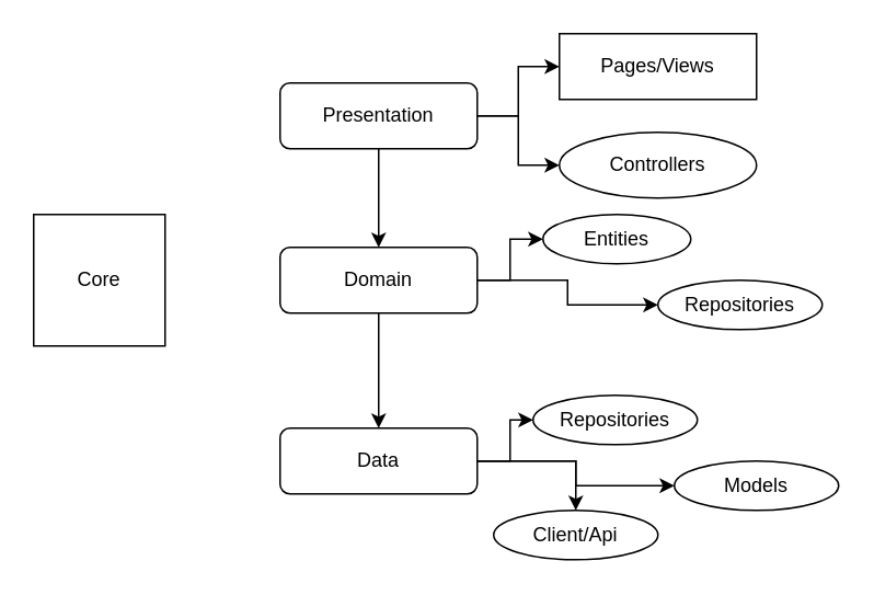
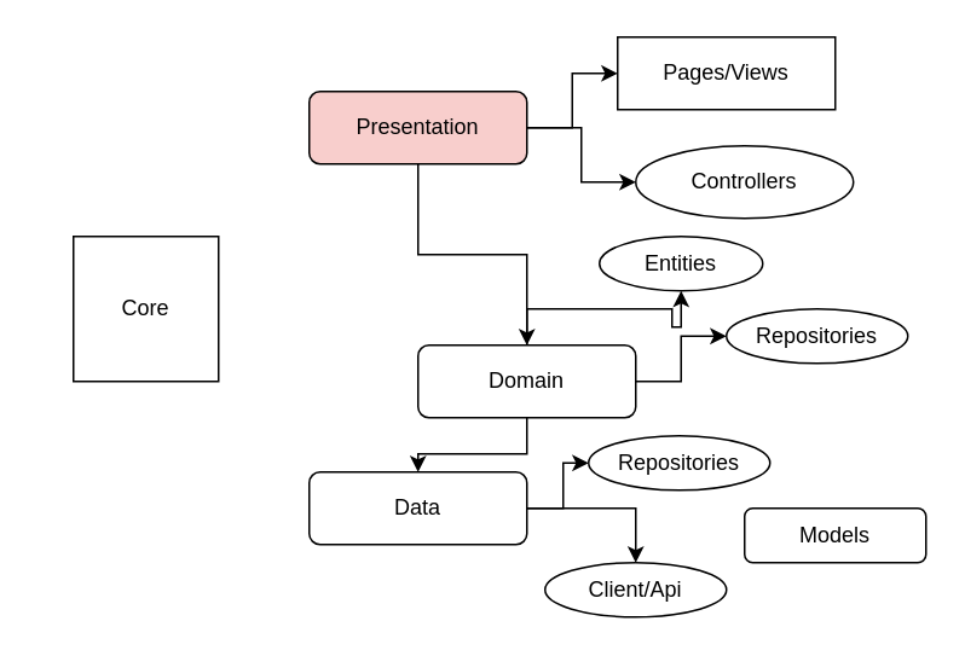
  <mxCell id="0" />
  <mxCell id="1" parent="0" />
  <mxCell id="2" value="" style="edgeStyle=orthogonalEdgeStyle;rounded=0;orthogonalLoop=1;jettySize=auto;html=1;entryX=0.5;entryY=0;entryDx=0;entryDy=0;" edge="1" parent="1" source="5" target="13"><mxGeometry relative="1" as="geometry"><mxPoint x="230" y="130" as="targetPoint" /></mxGeometry></mxCell>
  <mxCell id="3" value="" style="edgeStyle=orthogonalEdgeStyle;rounded=0;orthogonalLoop=1;jettySize=auto;html=1;" edge="1" parent="1" source="5" target="14"><mxGeometry relative="1" as="geometry" /></mxCell>
  <mxCell id="4" value="" style="edgeStyle=orthogonalEdgeStyle;rounded=0;orthogonalLoop=1;jettySize=auto;html=1;" edge="1" parent="1" source="5" target="15"><mxGeometry relative="1" as="geometry" /></mxCell>
- <mxCell id="5" value="Presentation" style="rounded=1;whiteSpace=wrap;html=1;fontSize=12;glass=0;strokeWidth=1;shadow=0;" parent="1" vertex="1"><mxGeometry x="170" y="50" width="120" height="40" as="geometry" /></mxCell>
+ <mxCell id="5" value="Presentation" style="rounded=1;whiteSpace=wrap;html=1;fontSize=12;glass=0;strokeWidth=1;shadow=0;fillColor=#f8cecc;" parent="1" vertex="1"><mxGeometry x="170" y="50" width="120" height="40" as="geometry" /></mxCell>
  <mxCell id="6" value="" style="edgeStyle=orthogonalEdgeStyle;rounded=0;orthogonalLoop=1;jettySize=auto;html=1;exitX=0.5;exitY=1;exitDx=0;exitDy=0;" edge="1" parent="1" source="13" target="10"><mxGeometry relative="1" as="geometry"><mxPoint x="230" y="290" as="sourcePoint" /></mxGeometry></mxCell>
  <mxCell id="7" value="" style="edgeStyle=orthogonalEdgeStyle;rounded=0;orthogonalLoop=1;jettySize=auto;html=1;" edge="1" parent="1" source="10" target="17"><mxGeometry relative="1" as="geometry" /></mxCell>
  <mxCell id="8" value="" style="edgeStyle=orthogonalEdgeStyle;rounded=0;orthogonalLoop=1;jettySize=auto;html=1;" edge="1" parent="1" source="10" target="18"><mxGeometry relative="1" as="geometry" /></mxCell>
- <mxCell id="9" value="" style="edgeStyle=orthogonalEdgeStyle;rounded=0;orthogonalLoop=1;jettySize=auto;html=1;" edge="1" parent="1" source="10" target="19"><mxGeometry relative="1" as="geometry" /></mxCell>
  <mxCell id="10" value="Data" style="whiteSpace=wrap;html=1;rounded=1;glass=0;strokeWidth=1;shadow=0;" vertex="1" parent="1"><mxGeometry x="170" y="260" width="120" height="40" as="geometry" /></mxCell>
  <mxCell id="11" value="" style="edgeStyle=orthogonalEdgeStyle;rounded=0;orthogonalLoop=1;jettySize=auto;html=1;" edge="1" parent="1" source="13" target="16"><mxGeometry relative="1" as="geometry" /></mxCell>
  <mxCell id="12" value="" style="edgeStyle=orthogonalEdgeStyle;rounded=0;orthogonalLoop=1;jettySize=auto;html=1;" edge="1" parent="1" source="13" target="21"><mxGeometry relative="1" as="geometry" /></mxCell>
- <mxCell id="13" value="Domain" style="rounded=1;whiteSpace=wrap;html=1;" vertex="1" parent="1"><mxGeometry x="170" y="150" width="120" height="40" as="geometry" /></mxCell>
+ <mxCell id="13" value="Domain" style="rounded=1;whiteSpace=wrap;html=1;" vertex="1" parent="1"><mxGeometry x="230" y="190" width="120" height="40" as="geometry" /></mxCell>
  <mxCell id="14" value="Pages/Views" style="whiteSpace=wrap;html=1;glass=0;strokeWidth=1;shadow=0;rounded=0;" vertex="1" parent="1"><mxGeometry x="340" y="20" width="120" height="40" as="geometry" /></mxCell>
- <mxCell id="15" value="Controllers" style="ellipse;whiteSpace=wrap;html=1;rounded=1;glass=0;strokeWidth=1;shadow=0;" vertex="1" parent="1"><mxGeometry x="340" y="80" width="120" height="40" as="geometry" /></mxCell>
+ <mxCell id="15" value="Controllers" style="ellipse;whiteSpace=wrap;html=1;rounded=1;glass=0;strokeWidth=1;shadow=0;" vertex="1" parent="1"><mxGeometry x="350" y="80" width="120" height="40" as="geometry" /></mxCell>
  <mxCell id="16" value="Entities" style="ellipse;whiteSpace=wrap;html=1;rounded=1;" vertex="1" parent="1"><mxGeometry x="330" y="130" width="90" height="30" as="geometry" /></mxCell>
  <mxCell id="17" value="Repositories" style="ellipse;whiteSpace=wrap;html=1;rounded=1;glass=0;strokeWidth=1;shadow=0;" vertex="1" parent="1"><mxGeometry x="324" y="240" width="100" height="30" as="geometry" /></mxCell>
  <mxCell id="18" value="Client/Api" style="ellipse;whiteSpace=wrap;html=1;rounded=1;glass=0;strokeWidth=1;shadow=0;" vertex="1" parent="1"><mxGeometry x="300" y="310" width="100" height="30" as="geometry" /></mxCell>
- <mxCell id="19" value="Models" style="ellipse;whiteSpace=wrap;html=1;rounded=1;glass=0;strokeWidth=1;shadow=0;" vertex="1" parent="1"><mxGeometry x="410" y="280" width="100" height="30" as="geometry" /></mxCell>
- <mxCell id="20" value="Core" style="whiteSpace=wrap;html=1;aspect=fixed;" vertex="1" parent="1"><mxGeometry x="20" y="130" width="80" height="80" as="geometry" /></mxCell>
+ <mxCell id="19" value="Models" style="whiteSpace=wrap;html=1;glass=0;strokeWidth=1;shadow=0;rounded=1;" vertex="1" parent="1"><mxGeometry x="410" y="280" width="100" height="30" as="geometry" /></mxCell>
+ <mxCell id="20" value="Core" style="whiteSpace=wrap;html=1;aspect=fixed;" vertex="1" parent="1"><mxGeometry x="40" y="130" width="80" height="80" as="geometry" /></mxCell>
  <mxCell id="21" value="Repositories" style="ellipse;whiteSpace=wrap;html=1;rounded=1;" vertex="1" parent="1"><mxGeometry x="400" y="170" width="100" height="30" as="geometry" /></mxCell>
